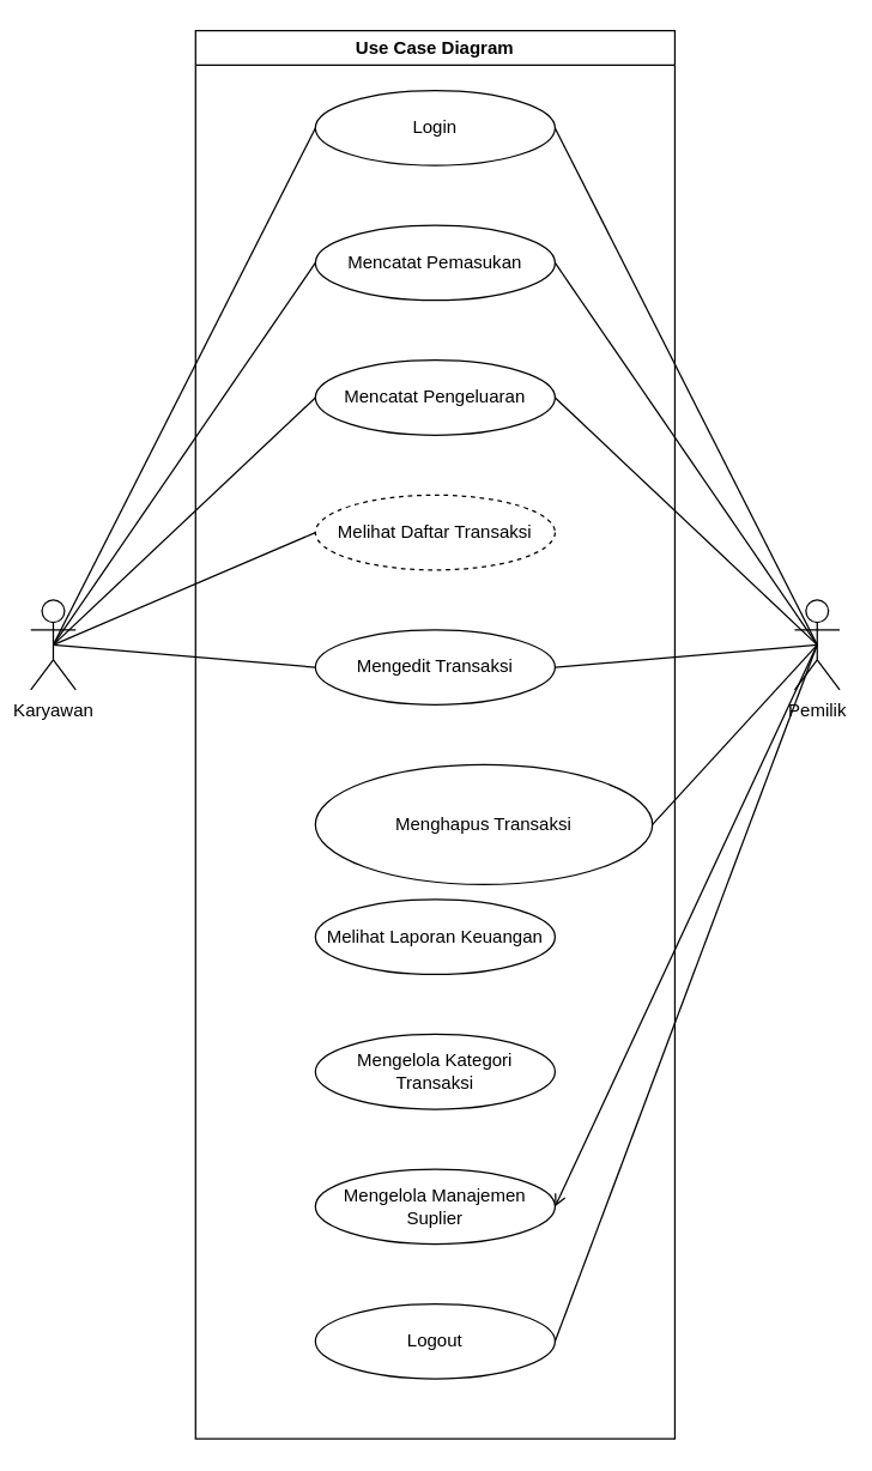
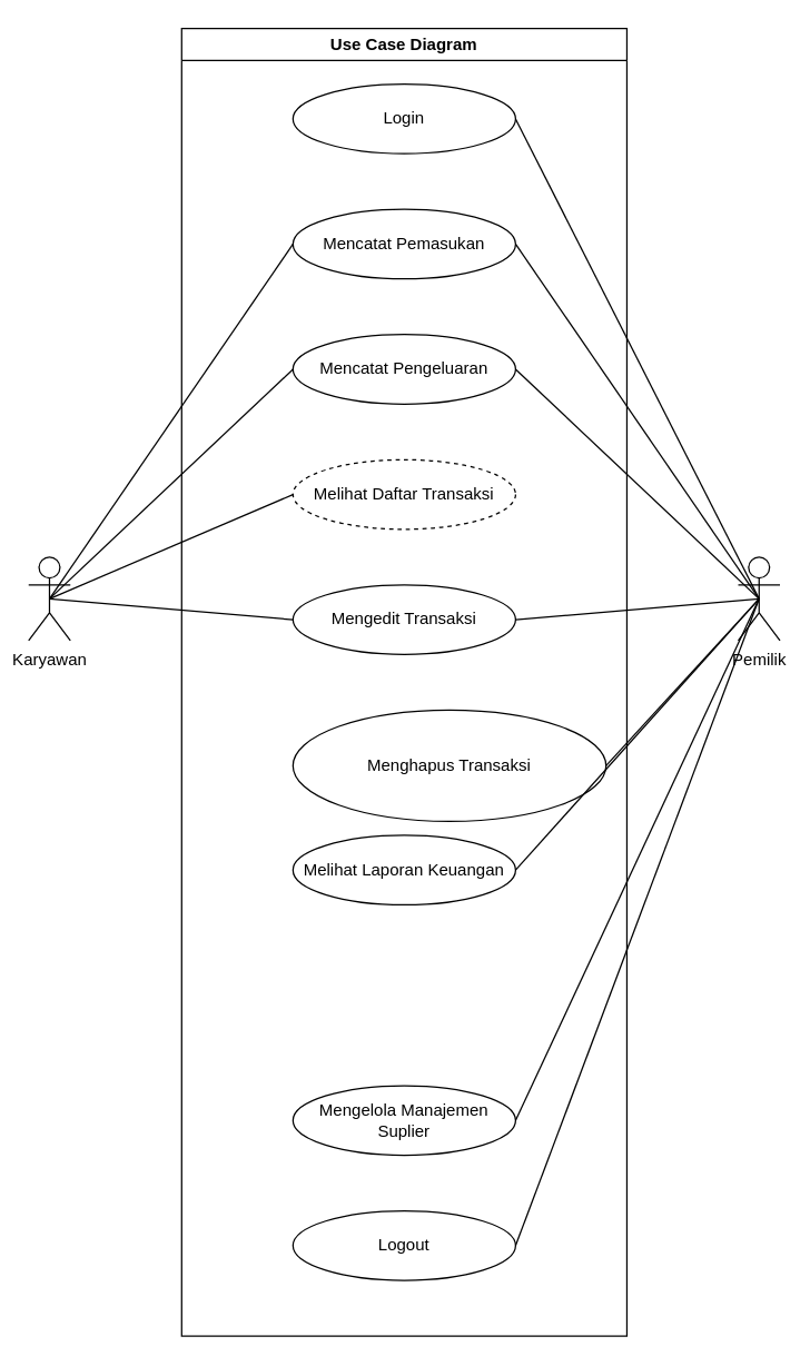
  <mxCell id="0" />
  <mxCell id="1" parent="0" />
  <mxCell id="2" value="Login" style="ellipse;whiteSpace=wrap;html=1;" vertex="1" parent="1"><mxGeometry x="210" y="60" width="160" height="50" as="geometry" /></mxCell>
  <mxCell id="3" value="Mencatat Pemasukan" style="ellipse;whiteSpace=wrap;html=1;" vertex="1" parent="1"><mxGeometry x="210" y="150" width="160" height="50" as="geometry" /></mxCell>
  <mxCell id="4" value="Mencatat Pengeluaran" style="ellipse;whiteSpace=wrap;html=1;" vertex="1" parent="1"><mxGeometry x="210" y="240" width="160" height="50" as="geometry" /></mxCell>
  <mxCell id="5" value="Melihat Daftar Transaksi" style="ellipse;whiteSpace=wrap;html=1;dashed=1;" vertex="1" parent="1"><mxGeometry x="210" y="330" width="160" height="50" as="geometry" /></mxCell>
  <mxCell id="6" value="Mengedit Transaksi" style="ellipse;whiteSpace=wrap;html=1;" vertex="1" parent="1"><mxGeometry x="210" y="420" width="160" height="50" as="geometry" /></mxCell>
  <mxCell id="7" value="Menghapus Transaksi" style="ellipse;whiteSpace=wrap;html=1;" vertex="1" parent="1"><mxGeometry x="210" y="510" width="225" height="80" as="geometry" /></mxCell>
  <mxCell id="8" value="Melihat Laporan Keuangan" style="ellipse;whiteSpace=wrap;html=1;" vertex="1" parent="1"><mxGeometry x="210" y="600" width="160" height="50" as="geometry" /></mxCell>
- <mxCell id="9" value="Mengelola Kategori Transaksi" style="ellipse;whiteSpace=wrap;html=1;" vertex="1" parent="1"><mxGeometry x="210" y="690" width="160" height="50" as="geometry" /></mxCell>
  <mxCell id="10" value="Mengelola Manajemen Suplier" style="ellipse;whiteSpace=wrap;html=1;" vertex="1" parent="1"><mxGeometry x="210" y="780" width="160" height="50" as="geometry" /></mxCell>
  <mxCell id="11" value="Logout" style="ellipse;whiteSpace=wrap;html=1;" vertex="1" parent="1"><mxGeometry x="210" y="870" width="160" height="50" as="geometry" /></mxCell>
- <mxCell id="12" style="rounded=0;orthogonalLoop=1;jettySize=auto;html=1;exitX=0.5;exitY=0.5;exitDx=0;exitDy=0;exitPerimeter=0;entryX=0;entryY=0.5;entryDx=0;entryDy=0;endArrow=none;startFill=0;" edge="1" parent="1" source="17" target="2"><mxGeometry relative="1" as="geometry" /></mxCell>
  <mxCell id="13" style="rounded=0;orthogonalLoop=1;jettySize=auto;html=1;exitX=0.5;exitY=0.5;exitDx=0;exitDy=0;exitPerimeter=0;entryX=0;entryY=0.5;entryDx=0;entryDy=0;endArrow=none;startFill=0;" edge="1" parent="1" source="17" target="3"><mxGeometry relative="1" as="geometry" /></mxCell>
  <mxCell id="14" style="rounded=0;orthogonalLoop=1;jettySize=auto;html=1;exitX=0.5;exitY=0.5;exitDx=0;exitDy=0;exitPerimeter=0;entryX=0;entryY=0.5;entryDx=0;entryDy=0;endArrow=none;startFill=0;" edge="1" parent="1" source="17" target="4"><mxGeometry relative="1" as="geometry" /></mxCell>
  <mxCell id="15" style="rounded=0;orthogonalLoop=1;jettySize=auto;html=1;exitX=0.5;exitY=0.5;exitDx=0;exitDy=0;exitPerimeter=0;entryX=0;entryY=0.5;entryDx=0;entryDy=0;endArrow=none;startFill=0;" edge="1" parent="1" source="17" target="5"><mxGeometry relative="1" as="geometry" /></mxCell>
  <mxCell id="16" style="rounded=0;orthogonalLoop=1;jettySize=auto;html=1;exitX=0.5;exitY=0.5;exitDx=0;exitDy=0;exitPerimeter=0;entryX=0;entryY=0.5;entryDx=0;entryDy=0;endArrow=none;startFill=0;" edge="1" parent="1" source="17" target="6"><mxGeometry relative="1" as="geometry" /></mxCell>
  <mxCell id="17" value="Karyawan" style="shape=umlActor;verticalLabelPosition=bottom;verticalAlign=top;html=1;outlineConnect=0;" vertex="1" parent="1"><mxGeometry x="20" y="400" width="30" height="60" as="geometry" /></mxCell>
  <mxCell id="18" style="rounded=0;orthogonalLoop=1;jettySize=auto;html=1;exitX=0.5;exitY=0.5;exitDx=0;exitDy=0;exitPerimeter=0;entryX=1;entryY=0.5;entryDx=0;entryDy=0;endArrow=none;startFill=0;" edge="1" parent="1" source="26" target="2"><mxGeometry relative="1" as="geometry" /></mxCell>
  <mxCell id="19" style="rounded=0;orthogonalLoop=1;jettySize=auto;html=1;exitX=0.5;exitY=0.5;exitDx=0;exitDy=0;exitPerimeter=0;entryX=1;entryY=0.5;entryDx=0;entryDy=0;endArrow=none;startFill=0;" edge="1" parent="1" source="26" target="3"><mxGeometry relative="1" as="geometry" /></mxCell>
  <mxCell id="20" style="rounded=0;orthogonalLoop=1;jettySize=auto;html=1;exitX=0.5;exitY=0.5;exitDx=0;exitDy=0;exitPerimeter=0;entryX=1;entryY=0.5;entryDx=0;entryDy=0;endArrow=none;startFill=0;" edge="1" parent="1" source="26" target="4"><mxGeometry relative="1" as="geometry" /></mxCell>
  <mxCell id="21" style="rounded=0;orthogonalLoop=1;jettySize=auto;html=1;exitX=0.5;exitY=0.5;exitDx=0;exitDy=0;exitPerimeter=0;entryX=1;entryY=0.5;entryDx=0;entryDy=0;endArrow=none;startFill=0;" edge="1" parent="1" source="26" target="6"><mxGeometry relative="1" as="geometry" /></mxCell>
  <mxCell id="22" style="rounded=0;orthogonalLoop=1;jettySize=auto;html=1;exitX=0.5;exitY=0.5;exitDx=0;exitDy=0;exitPerimeter=0;entryX=1;entryY=0.5;entryDx=0;entryDy=0;endArrow=none;startFill=0;" edge="1" parent="1" source="26" target="7"><mxGeometry relative="1" as="geometry" /></mxCell>
- <mxCell id="24" style="rounded=0;orthogonalLoop=1;jettySize=auto;html=1;exitX=0.5;exitY=0.5;exitDx=0;exitDy=0;exitPerimeter=0;entryX=1;entryY=0.5;entryDx=0;entryDy=0;endArrow=open;startFill=0;" edge="1" parent="1" source="26" target="10"><mxGeometry relative="1" as="geometry" /></mxCell>
+ <mxCell id="23" style="rounded=0;orthogonalLoop=1;jettySize=auto;html=1;exitX=0.5;exitY=0.5;exitDx=0;exitDy=0;exitPerimeter=0;entryX=1;entryY=0.5;entryDx=0;entryDy=0;endArrow=none;startFill=0;" edge="1" parent="1" source="26" target="8"><mxGeometry relative="1" as="geometry" /></mxCell>
+ <mxCell id="24" style="rounded=0;orthogonalLoop=1;jettySize=auto;html=1;exitX=0.5;exitY=0.5;exitDx=0;exitDy=0;exitPerimeter=0;entryX=1;entryY=0.5;entryDx=0;entryDy=0;endArrow=none;startFill=0;" edge="1" parent="1" source="26" target="10"><mxGeometry relative="1" as="geometry" /></mxCell>
  <mxCell id="25" style="rounded=0;orthogonalLoop=1;jettySize=auto;html=1;exitX=0.5;exitY=0.5;exitDx=0;exitDy=0;exitPerimeter=0;entryX=1;entryY=0.5;entryDx=0;entryDy=0;endArrow=none;startFill=0;" edge="1" parent="1" source="26" target="11"><mxGeometry relative="1" as="geometry" /></mxCell>
  <mxCell id="26" value="Pemilik" style="shape=umlActor;verticalLabelPosition=bottom;verticalAlign=top;html=1;outlineConnect=0;" vertex="1" parent="1"><mxGeometry x="530" y="400" width="30" height="60" as="geometry" /></mxCell>
  <mxCell id="27" value="Use Case Diagram" style="swimlane;whiteSpace=wrap;html=1;startSize=23;" vertex="1" parent="1"><mxGeometry x="130" y="20" width="320" height="940" as="geometry" /></mxCell>
